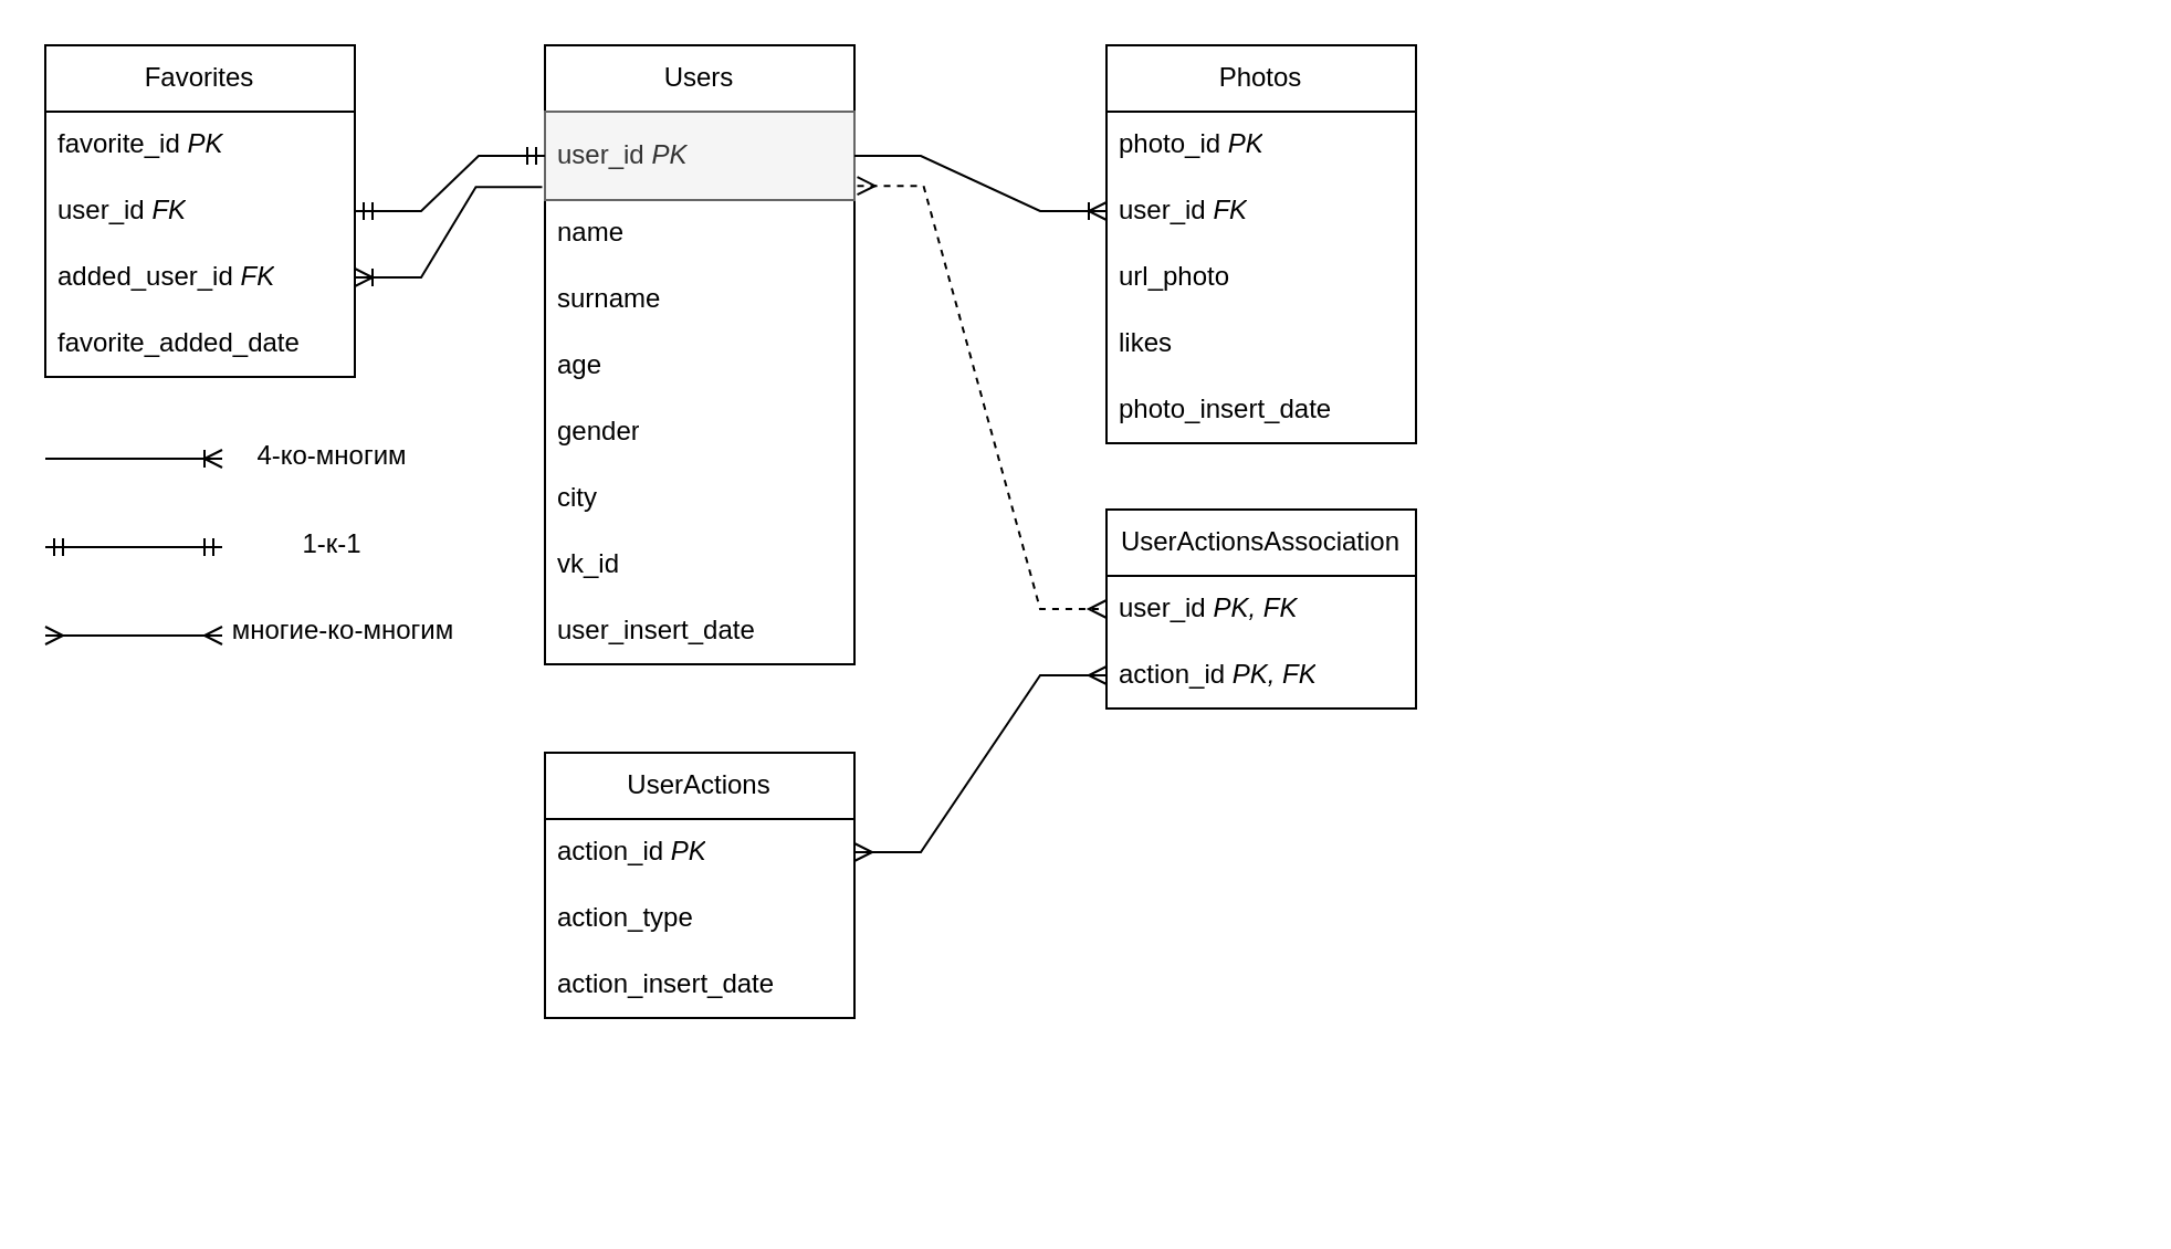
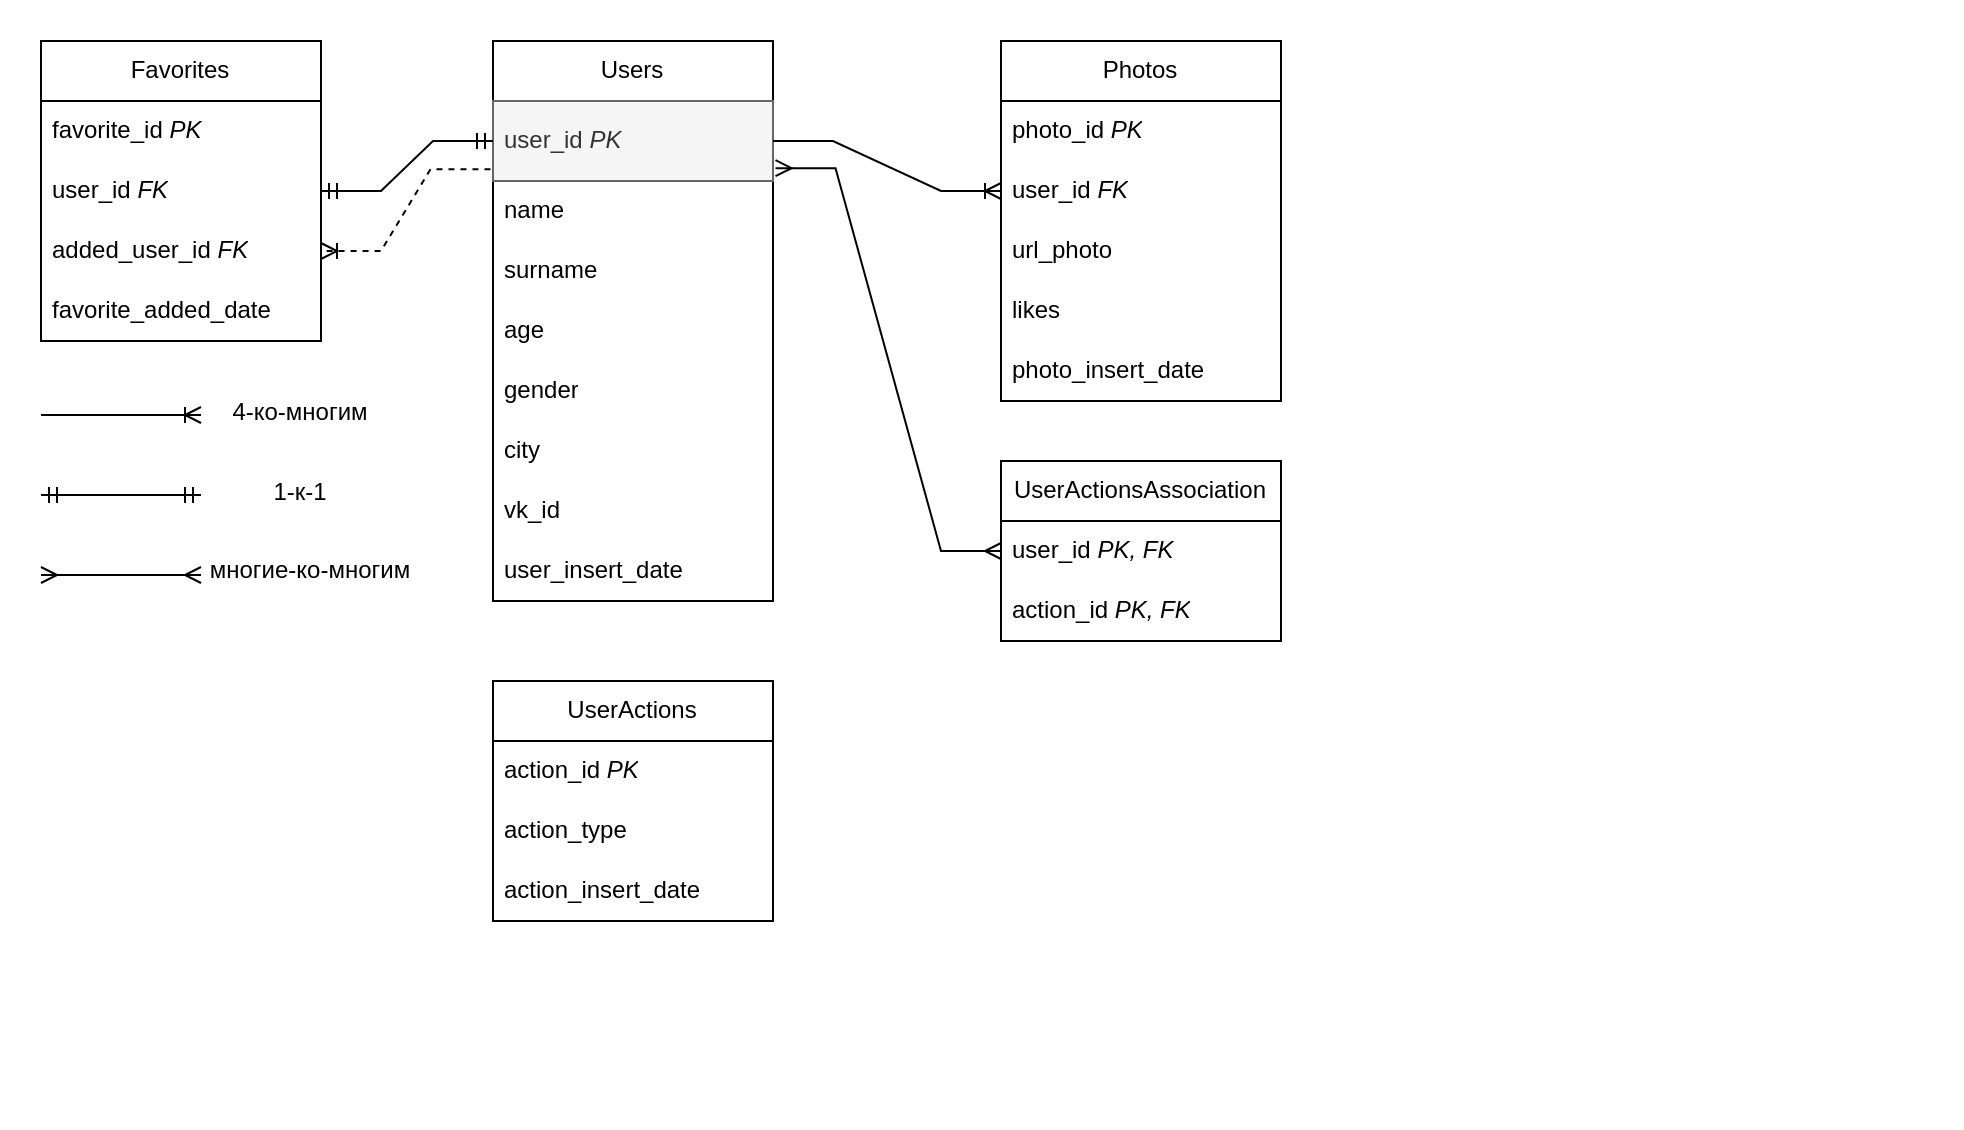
  <mxCell id="0" />
  <mxCell id="1" parent="0" />
  <mxCell id="2" value="Users" style="swimlane;fontStyle=0;childLayout=stackLayout;horizontal=1;startSize=30;horizontalStack=0;resizeParent=1;resizeParentMax=0;resizeLast=0;collapsible=1;marginBottom=0;whiteSpace=wrap;html=1;" vertex="1" parent="1"><mxGeometry x="246" y="20" width="140" height="280" as="geometry" /></mxCell>
  <mxCell id="3" value="user_id&amp;nbsp;&lt;i&gt;PK&lt;/i&gt;" style="text;strokeColor=#666666;fillColor=#f5f5f5;align=left;verticalAlign=middle;spacingLeft=4;spacingRight=4;overflow=hidden;points=[[0,0.5],[1,0.5]];portConstraint=eastwest;rotatable=0;whiteSpace=wrap;html=1;fontColor=#333333;" vertex="1" parent="2"><mxGeometry y="30" width="140" height="40" as="geometry" /></mxCell>
  <mxCell id="4" value="name" style="text;strokeColor=none;fillColor=none;align=left;verticalAlign=middle;spacingLeft=4;spacingRight=4;overflow=hidden;points=[[0,0.5],[1,0.5]];portConstraint=eastwest;rotatable=0;whiteSpace=wrap;html=1;" vertex="1" parent="2"><mxGeometry y="70" width="140" height="30" as="geometry" /></mxCell>
  <mxCell id="5" value="surname" style="text;strokeColor=none;fillColor=none;align=left;verticalAlign=middle;spacingLeft=4;spacingRight=4;overflow=hidden;points=[[0,0.5],[1,0.5]];portConstraint=eastwest;rotatable=0;whiteSpace=wrap;html=1;" vertex="1" parent="2"><mxGeometry y="100" width="140" height="30" as="geometry" /></mxCell>
  <mxCell id="6" value="age" style="text;strokeColor=none;fillColor=none;align=left;verticalAlign=middle;spacingLeft=4;spacingRight=4;overflow=hidden;points=[[0,0.5],[1,0.5]];portConstraint=eastwest;rotatable=0;whiteSpace=wrap;html=1;" vertex="1" parent="2"><mxGeometry y="130" width="140" height="30" as="geometry" /></mxCell>
  <mxCell id="7" value="gender" style="text;strokeColor=none;fillColor=none;align=left;verticalAlign=middle;spacingLeft=4;spacingRight=4;overflow=hidden;points=[[0,0.5],[1,0.5]];portConstraint=eastwest;rotatable=0;whiteSpace=wrap;html=1;" vertex="1" parent="2"><mxGeometry y="160" width="140" height="30" as="geometry" /></mxCell>
  <mxCell id="8" value="city" style="text;strokeColor=none;fillColor=none;align=left;verticalAlign=middle;spacingLeft=4;spacingRight=4;overflow=hidden;points=[[0,0.5],[1,0.5]];portConstraint=eastwest;rotatable=0;whiteSpace=wrap;html=1;" vertex="1" parent="2"><mxGeometry y="190" width="140" height="30" as="geometry" /></mxCell>
  <mxCell id="9" value="vk_id" style="text;strokeColor=none;fillColor=none;align=left;verticalAlign=middle;spacingLeft=4;spacingRight=4;overflow=hidden;points=[[0,0.5],[1,0.5]];portConstraint=eastwest;rotatable=0;whiteSpace=wrap;html=1;" vertex="1" parent="2"><mxGeometry y="220" width="140" height="30" as="geometry" /></mxCell>
  <mxCell id="10" value="user_insert_date" style="text;strokeColor=none;fillColor=none;align=left;verticalAlign=middle;spacingLeft=4;spacingRight=4;overflow=hidden;points=[[0,0.5],[1,0.5]];portConstraint=eastwest;rotatable=0;whiteSpace=wrap;html=1;" vertex="1" parent="2"><mxGeometry y="250" width="140" height="30" as="geometry" /></mxCell>
  <mxCell id="11" value="Photos" style="swimlane;fontStyle=0;childLayout=stackLayout;horizontal=1;startSize=30;horizontalStack=0;resizeParent=1;resizeParentMax=0;resizeLast=0;collapsible=1;marginBottom=0;whiteSpace=wrap;html=1;" vertex="1" parent="1"><mxGeometry x="500" y="20" width="140" height="180" as="geometry" /></mxCell>
  <mxCell id="12" value="photo_id&amp;nbsp;&lt;i&gt;PK&lt;/i&gt;" style="text;strokeColor=none;fillColor=none;align=left;verticalAlign=middle;spacingLeft=4;spacingRight=4;overflow=hidden;points=[[0,0.5],[1,0.5]];portConstraint=eastwest;rotatable=0;whiteSpace=wrap;html=1;" vertex="1" parent="11"><mxGeometry y="30" width="140" height="30" as="geometry" /></mxCell>
  <mxCell id="13" value="user_id&amp;nbsp;&lt;i&gt;FK&lt;/i&gt;" style="text;strokeColor=none;fillColor=none;align=left;verticalAlign=middle;spacingLeft=4;spacingRight=4;overflow=hidden;points=[[0,0.5],[1,0.5]];portConstraint=eastwest;rotatable=0;whiteSpace=wrap;html=1;" vertex="1" parent="11"><mxGeometry y="60" width="140" height="30" as="geometry" /></mxCell>
  <mxCell id="14" value="url_photo" style="text;strokeColor=none;fillColor=none;align=left;verticalAlign=middle;spacingLeft=4;spacingRight=4;overflow=hidden;points=[[0,0.5],[1,0.5]];portConstraint=eastwest;rotatable=0;whiteSpace=wrap;html=1;" vertex="1" parent="11"><mxGeometry y="90" width="140" height="30" as="geometry" /></mxCell>
  <mxCell id="15" value="likes" style="text;strokeColor=none;fillColor=none;align=left;verticalAlign=middle;spacingLeft=4;spacingRight=4;overflow=hidden;points=[[0,0.5],[1,0.5]];portConstraint=eastwest;rotatable=0;whiteSpace=wrap;html=1;" vertex="1" parent="11"><mxGeometry y="120" width="140" height="30" as="geometry" /></mxCell>
  <mxCell id="16" value="photo_insert_date" style="text;strokeColor=none;fillColor=none;align=left;verticalAlign=middle;spacingLeft=4;spacingRight=4;overflow=hidden;points=[[0,0.5],[1,0.5]];portConstraint=eastwest;rotatable=0;whiteSpace=wrap;html=1;" vertex="1" parent="11"><mxGeometry y="150" width="140" height="30" as="geometry" /></mxCell>
  <mxCell id="17" value="Favorites" style="swimlane;fontStyle=0;childLayout=stackLayout;horizontal=1;startSize=30;horizontalStack=0;resizeParent=1;resizeParentMax=0;resizeLast=0;collapsible=1;marginBottom=0;whiteSpace=wrap;html=1;" vertex="1" parent="1"><mxGeometry x="20" y="20" width="140" height="150" as="geometry" /></mxCell>
  <mxCell id="18" value="favorite_id&amp;nbsp;&lt;i&gt;PK&lt;/i&gt;" style="text;strokeColor=none;fillColor=none;align=left;verticalAlign=middle;spacingLeft=4;spacingRight=4;overflow=hidden;points=[[0,0.5],[1,0.5]];portConstraint=eastwest;rotatable=0;whiteSpace=wrap;html=1;" vertex="1" parent="17"><mxGeometry y="30" width="140" height="30" as="geometry" /></mxCell>
  <mxCell id="19" value="user_id&amp;nbsp;&lt;i&gt;FK&lt;/i&gt;" style="text;strokeColor=none;fillColor=none;align=left;verticalAlign=middle;spacingLeft=4;spacingRight=4;overflow=hidden;points=[[0,0.5],[1,0.5]];portConstraint=eastwest;rotatable=0;whiteSpace=wrap;html=1;" vertex="1" parent="17"><mxGeometry y="60" width="140" height="30" as="geometry" /></mxCell>
  <mxCell id="20" value="added_user_id&amp;nbsp;&lt;i&gt;FK&lt;/i&gt;" style="text;strokeColor=none;fillColor=none;align=left;verticalAlign=middle;spacingLeft=4;spacingRight=4;overflow=hidden;points=[[0,0.5],[1,0.5]];portConstraint=eastwest;rotatable=0;whiteSpace=wrap;html=1;" vertex="1" parent="17"><mxGeometry y="90" width="140" height="30" as="geometry" /></mxCell>
  <mxCell id="21" value="favorite_added_date" style="text;strokeColor=none;fillColor=none;align=left;verticalAlign=middle;spacingLeft=4;spacingRight=4;overflow=hidden;points=[[0,0.5],[1,0.5]];portConstraint=eastwest;rotatable=0;whiteSpace=wrap;html=1;" vertex="1" parent="17"><mxGeometry y="120" width="140" height="30" as="geometry" /></mxCell>
  <mxCell id="22" value="UserActions" style="swimlane;fontStyle=0;childLayout=stackLayout;horizontal=1;startSize=30;horizontalStack=0;resizeParent=1;resizeParentMax=0;resizeLast=0;collapsible=1;marginBottom=0;whiteSpace=wrap;html=1;" vertex="1" parent="1"><mxGeometry x="246" y="340" width="140" height="120" as="geometry" /></mxCell>
  <mxCell id="23" value="action_id&amp;nbsp;&lt;i&gt;PK&lt;/i&gt;" style="text;strokeColor=none;fillColor=none;align=left;verticalAlign=middle;spacingLeft=4;spacingRight=4;overflow=hidden;points=[[0,0.5],[1,0.5]];portConstraint=eastwest;rotatable=0;whiteSpace=wrap;html=1;" vertex="1" parent="22"><mxGeometry y="30" width="140" height="30" as="geometry" /></mxCell>
  <mxCell id="24" value="action_type" style="text;strokeColor=none;fillColor=none;align=left;verticalAlign=middle;spacingLeft=4;spacingRight=4;overflow=hidden;points=[[0,0.5],[1,0.5]];portConstraint=eastwest;rotatable=0;whiteSpace=wrap;html=1;" vertex="1" parent="22"><mxGeometry y="60" width="140" height="30" as="geometry" /></mxCell>
  <mxCell id="25" value="action_insert_date" style="text;strokeColor=none;fillColor=none;align=left;verticalAlign=middle;spacingLeft=4;spacingRight=4;overflow=hidden;points=[[0,0.5],[1,0.5]];portConstraint=eastwest;rotatable=0;whiteSpace=wrap;html=1;" vertex="1" parent="22"><mxGeometry y="90" width="140" height="30" as="geometry" /></mxCell>
  <mxCell id="26" value="" style="edgeStyle=entityRelationEdgeStyle;fontSize=12;html=1;endArrow=ERoneToMany;rounded=0;exitX=1;exitY=0.5;exitDx=0;exitDy=0;entryX=0;entryY=0.5;entryDx=0;entryDy=0;" edge="1" parent="1" source="3" target="13"><mxGeometry width="100" height="100" relative="1" as="geometry"><mxPoint x="430" y="100" as="sourcePoint" /><mxPoint x="530" y="0" as="targetPoint" /></mxGeometry></mxCell>
  <mxCell id="27" value="" style="edgeStyle=entityRelationEdgeStyle;fontSize=12;html=1;endArrow=ERmandOne;startArrow=ERmandOne;rounded=0;exitX=1;exitY=0.5;exitDx=0;exitDy=0;entryX=0;entryY=0.5;entryDx=0;entryDy=0;" edge="1" parent="1" source="19" target="3"><mxGeometry width="100" height="100" relative="1" as="geometry"><mxPoint x="110" y="420" as="sourcePoint" /><mxPoint x="210" y="320" as="targetPoint" /></mxGeometry></mxCell>
- <mxCell id="28" value="" style="edgeStyle=entityRelationEdgeStyle;fontSize=12;html=1;endArrow=ERoneToMany;rounded=0;entryX=1;entryY=0.5;entryDx=0;entryDy=0;exitX=-0.009;exitY=0.853;exitDx=0;exitDy=0;exitPerimeter=0;" edge="1" parent="1" source="3" target="20"><mxGeometry width="100" height="100" relative="1" as="geometry"><mxPoint x="210" y="120" as="sourcePoint" /><mxPoint x="160" y="220" as="targetPoint" /></mxGeometry></mxCell>
+ <mxCell id="28" value="" style="edgeStyle=entityRelationEdgeStyle;fontSize=12;html=1;endArrow=ERoneToMany;rounded=0;entryX=1;entryY=0.5;entryDx=0;entryDy=0;exitX=-0.009;exitY=0.853;exitDx=0;exitDy=0;exitPerimeter=0;dashed=1;" edge="1" parent="1" source="3" target="20"><mxGeometry width="100" height="100" relative="1" as="geometry"><mxPoint x="210" y="120" as="sourcePoint" /><mxPoint x="160" y="220" as="targetPoint" /></mxGeometry></mxCell>
  <mxCell id="29" value="" style="edgeStyle=entityRelationEdgeStyle;fontSize=12;html=1;endArrow=ERoneToMany;rounded=0;" edge="1" parent="1"><mxGeometry width="100" height="100" relative="1" as="geometry"><mxPoint x="20" y="207" as="sourcePoint" /><mxPoint x="100" y="207" as="targetPoint" /></mxGeometry></mxCell>
  <mxCell id="30" value="4-ко-многим" style="text;html=1;strokeColor=none;fillColor=none;align=center;verticalAlign=middle;whiteSpace=wrap;rounded=0;" vertex="1" parent="1"><mxGeometry x="100" y="191" width="100" height="30" as="geometry" /></mxCell>
  <mxCell id="31" value="" style="edgeStyle=entityRelationEdgeStyle;fontSize=12;html=1;endArrow=ERmandOne;startArrow=ERmandOne;rounded=0;" edge="1" parent="1"><mxGeometry width="100" height="100" relative="1" as="geometry"><mxPoint x="20" y="247" as="sourcePoint" /><mxPoint x="100" y="247" as="targetPoint" /></mxGeometry></mxCell>
  <mxCell id="32" value="1-к-1" style="text;html=1;strokeColor=none;fillColor=none;align=center;verticalAlign=middle;whiteSpace=wrap;rounded=0;" vertex="1" parent="1"><mxGeometry x="100" y="231" width="100" height="30" as="geometry" /></mxCell>
  <mxCell id="33" value="" style="edgeStyle=entityRelationEdgeStyle;fontSize=12;html=1;endArrow=ERmany;startArrow=ERmany;rounded=0;" edge="1" parent="1"><mxGeometry width="100" height="100" relative="1" as="geometry"><mxPoint x="20" y="287" as="sourcePoint" /><mxPoint x="100" y="287" as="targetPoint" /></mxGeometry></mxCell>
  <mxCell id="34" value="многие-ко-многим" style="text;html=1;strokeColor=none;fillColor=none;align=center;verticalAlign=middle;whiteSpace=wrap;rounded=0;" vertex="1" parent="1"><mxGeometry x="100" y="270" width="110" height="30" as="geometry" /></mxCell>
  <mxCell id="35" value="UserActionsAssociation" style="swimlane;fontStyle=0;childLayout=stackLayout;horizontal=1;startSize=30;horizontalStack=0;resizeParent=1;resizeParentMax=0;resizeLast=0;collapsible=1;marginBottom=0;whiteSpace=wrap;html=1;" vertex="1" parent="1"><mxGeometry x="500" y="230" width="140" height="90" as="geometry" /></mxCell>
  <mxCell id="36" value="user_id &lt;i&gt;PK, FK&lt;/i&gt;" style="text;strokeColor=none;fillColor=none;align=left;verticalAlign=middle;spacingLeft=4;spacingRight=4;overflow=hidden;points=[[0,0.5],[1,0.5]];portConstraint=eastwest;rotatable=0;whiteSpace=wrap;html=1;" vertex="1" parent="35"><mxGeometry y="30" width="140" height="30" as="geometry" /></mxCell>
  <mxCell id="37" value="action_id&amp;nbsp;&lt;i&gt;PK, FK&lt;/i&gt;" style="text;strokeColor=none;fillColor=none;align=left;verticalAlign=middle;spacingLeft=4;spacingRight=4;overflow=hidden;points=[[0,0.5],[1,0.5]];portConstraint=eastwest;rotatable=0;whiteSpace=wrap;html=1;" vertex="1" parent="35"><mxGeometry y="60" width="140" height="30" as="geometry" /></mxCell>
- <mxCell id="38" value="" style="edgeStyle=entityRelationEdgeStyle;fontSize=12;html=1;endArrow=ERmany;startArrow=ERmany;rounded=0;entryX=0;entryY=0.5;entryDx=0;entryDy=0;exitX=1.009;exitY=0.84;exitDx=0;exitDy=0;exitPerimeter=0;dashed=1;" edge="1" parent="1" source="3" target="36"><mxGeometry width="100" height="100" relative="1" as="geometry"><mxPoint x="470" y="400" as="sourcePoint" /><mxPoint x="550" y="400" as="targetPoint" /></mxGeometry></mxCell>
- <mxCell id="39" value="" style="edgeStyle=entityRelationEdgeStyle;fontSize=12;html=1;endArrow=ERmany;startArrow=ERmany;rounded=0;exitX=1;exitY=0.5;exitDx=0;exitDy=0;entryX=0;entryY=0.5;entryDx=0;entryDy=0;" edge="1" parent="1" source="23" target="37"><mxGeometry width="100" height="100" relative="1" as="geometry"><mxPoint x="430" y="410" as="sourcePoint" /><mxPoint x="510" y="410" as="targetPoint" /><Array as="points"><mxPoint x="960" y="543" /></Array></mxGeometry></mxCell>
+ <mxCell id="38" value="" style="edgeStyle=entityRelationEdgeStyle;fontSize=12;html=1;endArrow=ERmany;startArrow=ERmany;rounded=0;entryX=0;entryY=0.5;entryDx=0;entryDy=0;exitX=1.009;exitY=0.84;exitDx=0;exitDy=0;exitPerimeter=0;" edge="1" parent="1" source="3" target="36"><mxGeometry width="100" height="100" relative="1" as="geometry"><mxPoint x="470" y="400" as="sourcePoint" /><mxPoint x="550" y="400" as="targetPoint" /></mxGeometry></mxCell>
